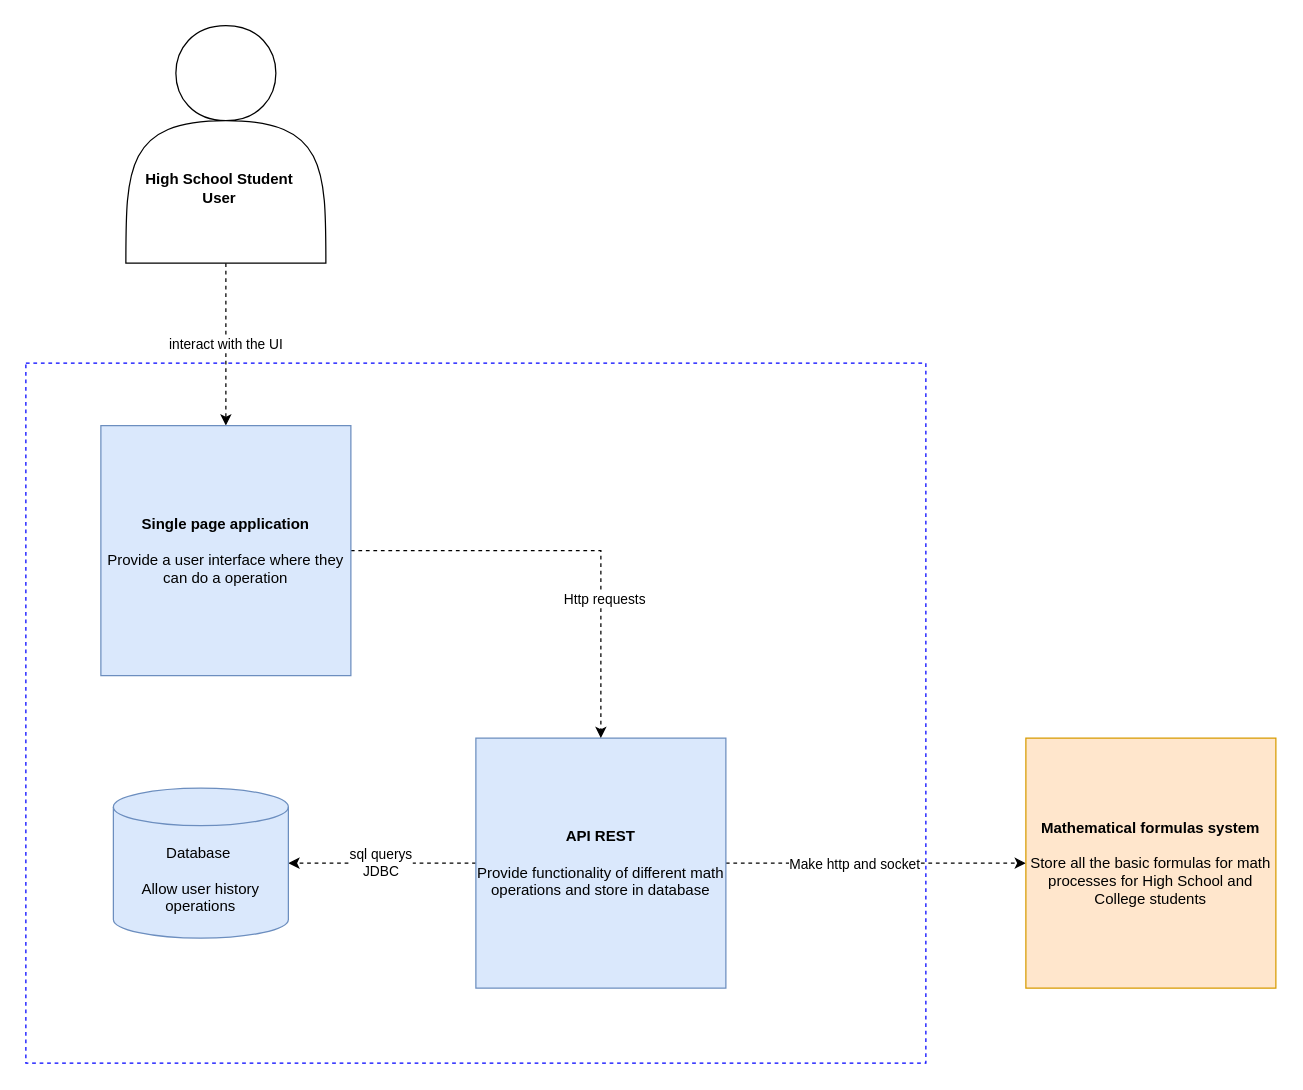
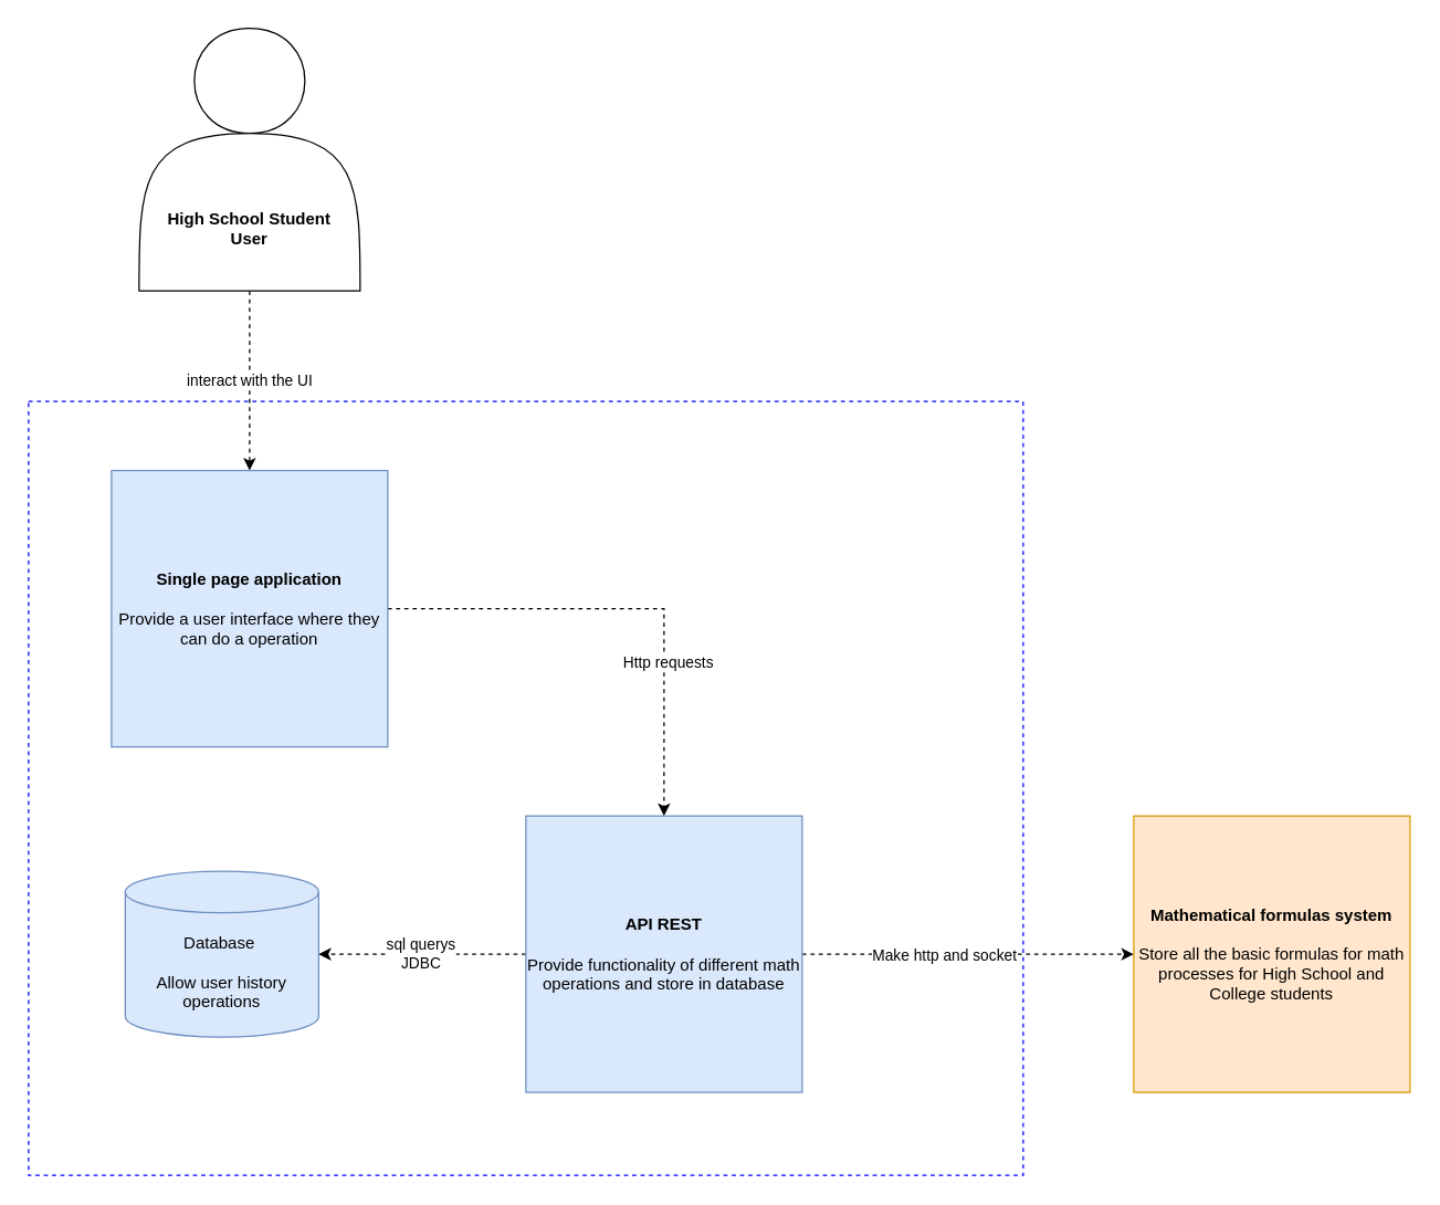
  <mxCell id="0" />
  <mxCell id="1" parent="0" />
  <mxCell id="2" value="" style="rounded=0;whiteSpace=wrap;html=1;dashed=1;strokeColor=#0000FF;" vertex="1" parent="1"><mxGeometry x="20" y="290" width="720" height="560" as="geometry" /></mxCell>
  <mxCell id="3" value="interact with the UI" style="edgeStyle=orthogonalEdgeStyle;rounded=0;orthogonalLoop=1;jettySize=auto;html=1;dashed=1;" edge="1" parent="1" source="4" target="13"><mxGeometry relative="1" as="geometry" /></mxCell>
  <mxCell id="4" value="" style="shape=actor;whiteSpace=wrap;html=1;" vertex="1" parent="1"><mxGeometry x="100" y="20" width="160" height="190" as="geometry" /></mxCell>
- <mxCell id="5" value="&lt;b&gt;High School Student User&lt;/b&gt;" style="text;html=1;strokeColor=none;fillColor=none;align=center;verticalAlign=middle;whiteSpace=wrap;rounded=0;" vertex="1" parent="1"><mxGeometry x="105" y="135" width="140" height="30" as="geometry" /></mxCell>
+ <mxCell id="5" value="&lt;b&gt;High School Student User&lt;/b&gt;" style="text;html=1;strokeColor=none;fillColor=none;align=center;verticalAlign=middle;whiteSpace=wrap;rounded=0;" vertex="1" parent="1"><mxGeometry x="110" y="150" width="140" height="30" as="geometry" /></mxCell>
  <mxCell id="6" value="sql querys&lt;br&gt;JDBC" style="edgeStyle=orthogonalEdgeStyle;rounded=0;orthogonalLoop=1;jettySize=auto;html=1;dashed=1;" edge="1" parent="1" source="9" target="10"><mxGeometry x="0.009" relative="1" as="geometry"><mxPoint as="offset" /></mxGeometry></mxCell>
  <mxCell id="7" style="edgeStyle=orthogonalEdgeStyle;rounded=0;orthogonalLoop=1;jettySize=auto;html=1;dashed=1;" edge="1" parent="1" source="9" target="14"><mxGeometry relative="1" as="geometry" /></mxCell>
  <mxCell id="8" value="Make http and socket" style="edgeLabel;html=1;align=center;verticalAlign=middle;resizable=0;points=[];" vertex="1" connectable="0" parent="7"><mxGeometry x="-0.146" relative="1" as="geometry"><mxPoint as="offset" /></mxGeometry></mxCell>
  <mxCell id="9" value="&lt;b&gt;API REST&lt;/b&gt;&lt;br&gt;&lt;br&gt;Provide functionality of different math operations and store in database" style="whiteSpace=wrap;html=1;aspect=fixed;fillColor=#dae8fc;strokeColor=#6c8ebf;" vertex="1" parent="1"><mxGeometry x="380" y="590" width="200" height="200" as="geometry" /></mxCell>
  <mxCell id="10" value="Database&amp;nbsp;&lt;br&gt;&lt;br&gt;Allow user history operations" style="shape=cylinder3;whiteSpace=wrap;html=1;boundedLbl=1;backgroundOutline=1;size=15;fillColor=#dae8fc;strokeColor=#6c8ebf;" vertex="1" parent="1"><mxGeometry x="90" y="630" width="140" height="120" as="geometry" /></mxCell>
  <mxCell id="11" style="edgeStyle=orthogonalEdgeStyle;rounded=0;orthogonalLoop=1;jettySize=auto;html=1;entryX=0.5;entryY=0;entryDx=0;entryDy=0;dashed=1;" edge="1" parent="1" source="13" target="9"><mxGeometry relative="1" as="geometry" /></mxCell>
  <mxCell id="12" value="Http requests" style="edgeLabel;html=1;align=center;verticalAlign=middle;resizable=0;points=[];" vertex="1" connectable="0" parent="11"><mxGeometry x="0.358" y="2" relative="1" as="geometry"><mxPoint as="offset" /></mxGeometry></mxCell>
  <mxCell id="13" value="&lt;b&gt;Single page application&lt;/b&gt;&lt;br&gt;&lt;br&gt;Provide a user interface where they can do a operation" style="whiteSpace=wrap;html=1;aspect=fixed;fillColor=#dae8fc;strokeColor=#6c8ebf;" vertex="1" parent="1"><mxGeometry x="80" y="340" width="200" height="200" as="geometry" /></mxCell>
  <mxCell id="14" value="&lt;b&gt;Mathematical formulas system&lt;/b&gt;&lt;br&gt;&lt;br&gt;Store all the basic formulas for math processes for High School and College students" style="whiteSpace=wrap;html=1;aspect=fixed;fillColor=#ffe6cc;strokeColor=#d79b00;" vertex="1" parent="1"><mxGeometry x="820" y="590" width="200" height="200" as="geometry" /></mxCell>
